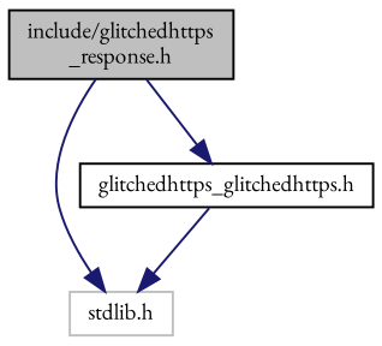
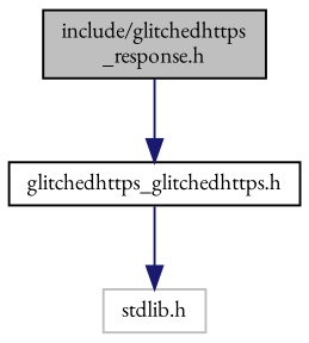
  digraph {
    fontname="EB Garamond"
    node [color=black fillcolor=white fontname="EB Garamond" fontsize=10 shape=record style=filled]
    edge [color=midnightblue fontname="EB Garamond" fontsize=10 labelfontname=Helvetica labelfontsize=10 style=solid]
    n1 [fillcolor=grey75 fontcolor=black height=0.2 label="include/glitchedhttps\l_response.h" width=0.4]
    n2 [color=grey75 height=0.2 label="stdlib.h" width=0.4]
    n3 [height=0.2 label="glitchedhttps_glitchedhttps.h" width=0.4]
-   n1 -> n2
    n1 -> n3
    n3 -> n2
  }
